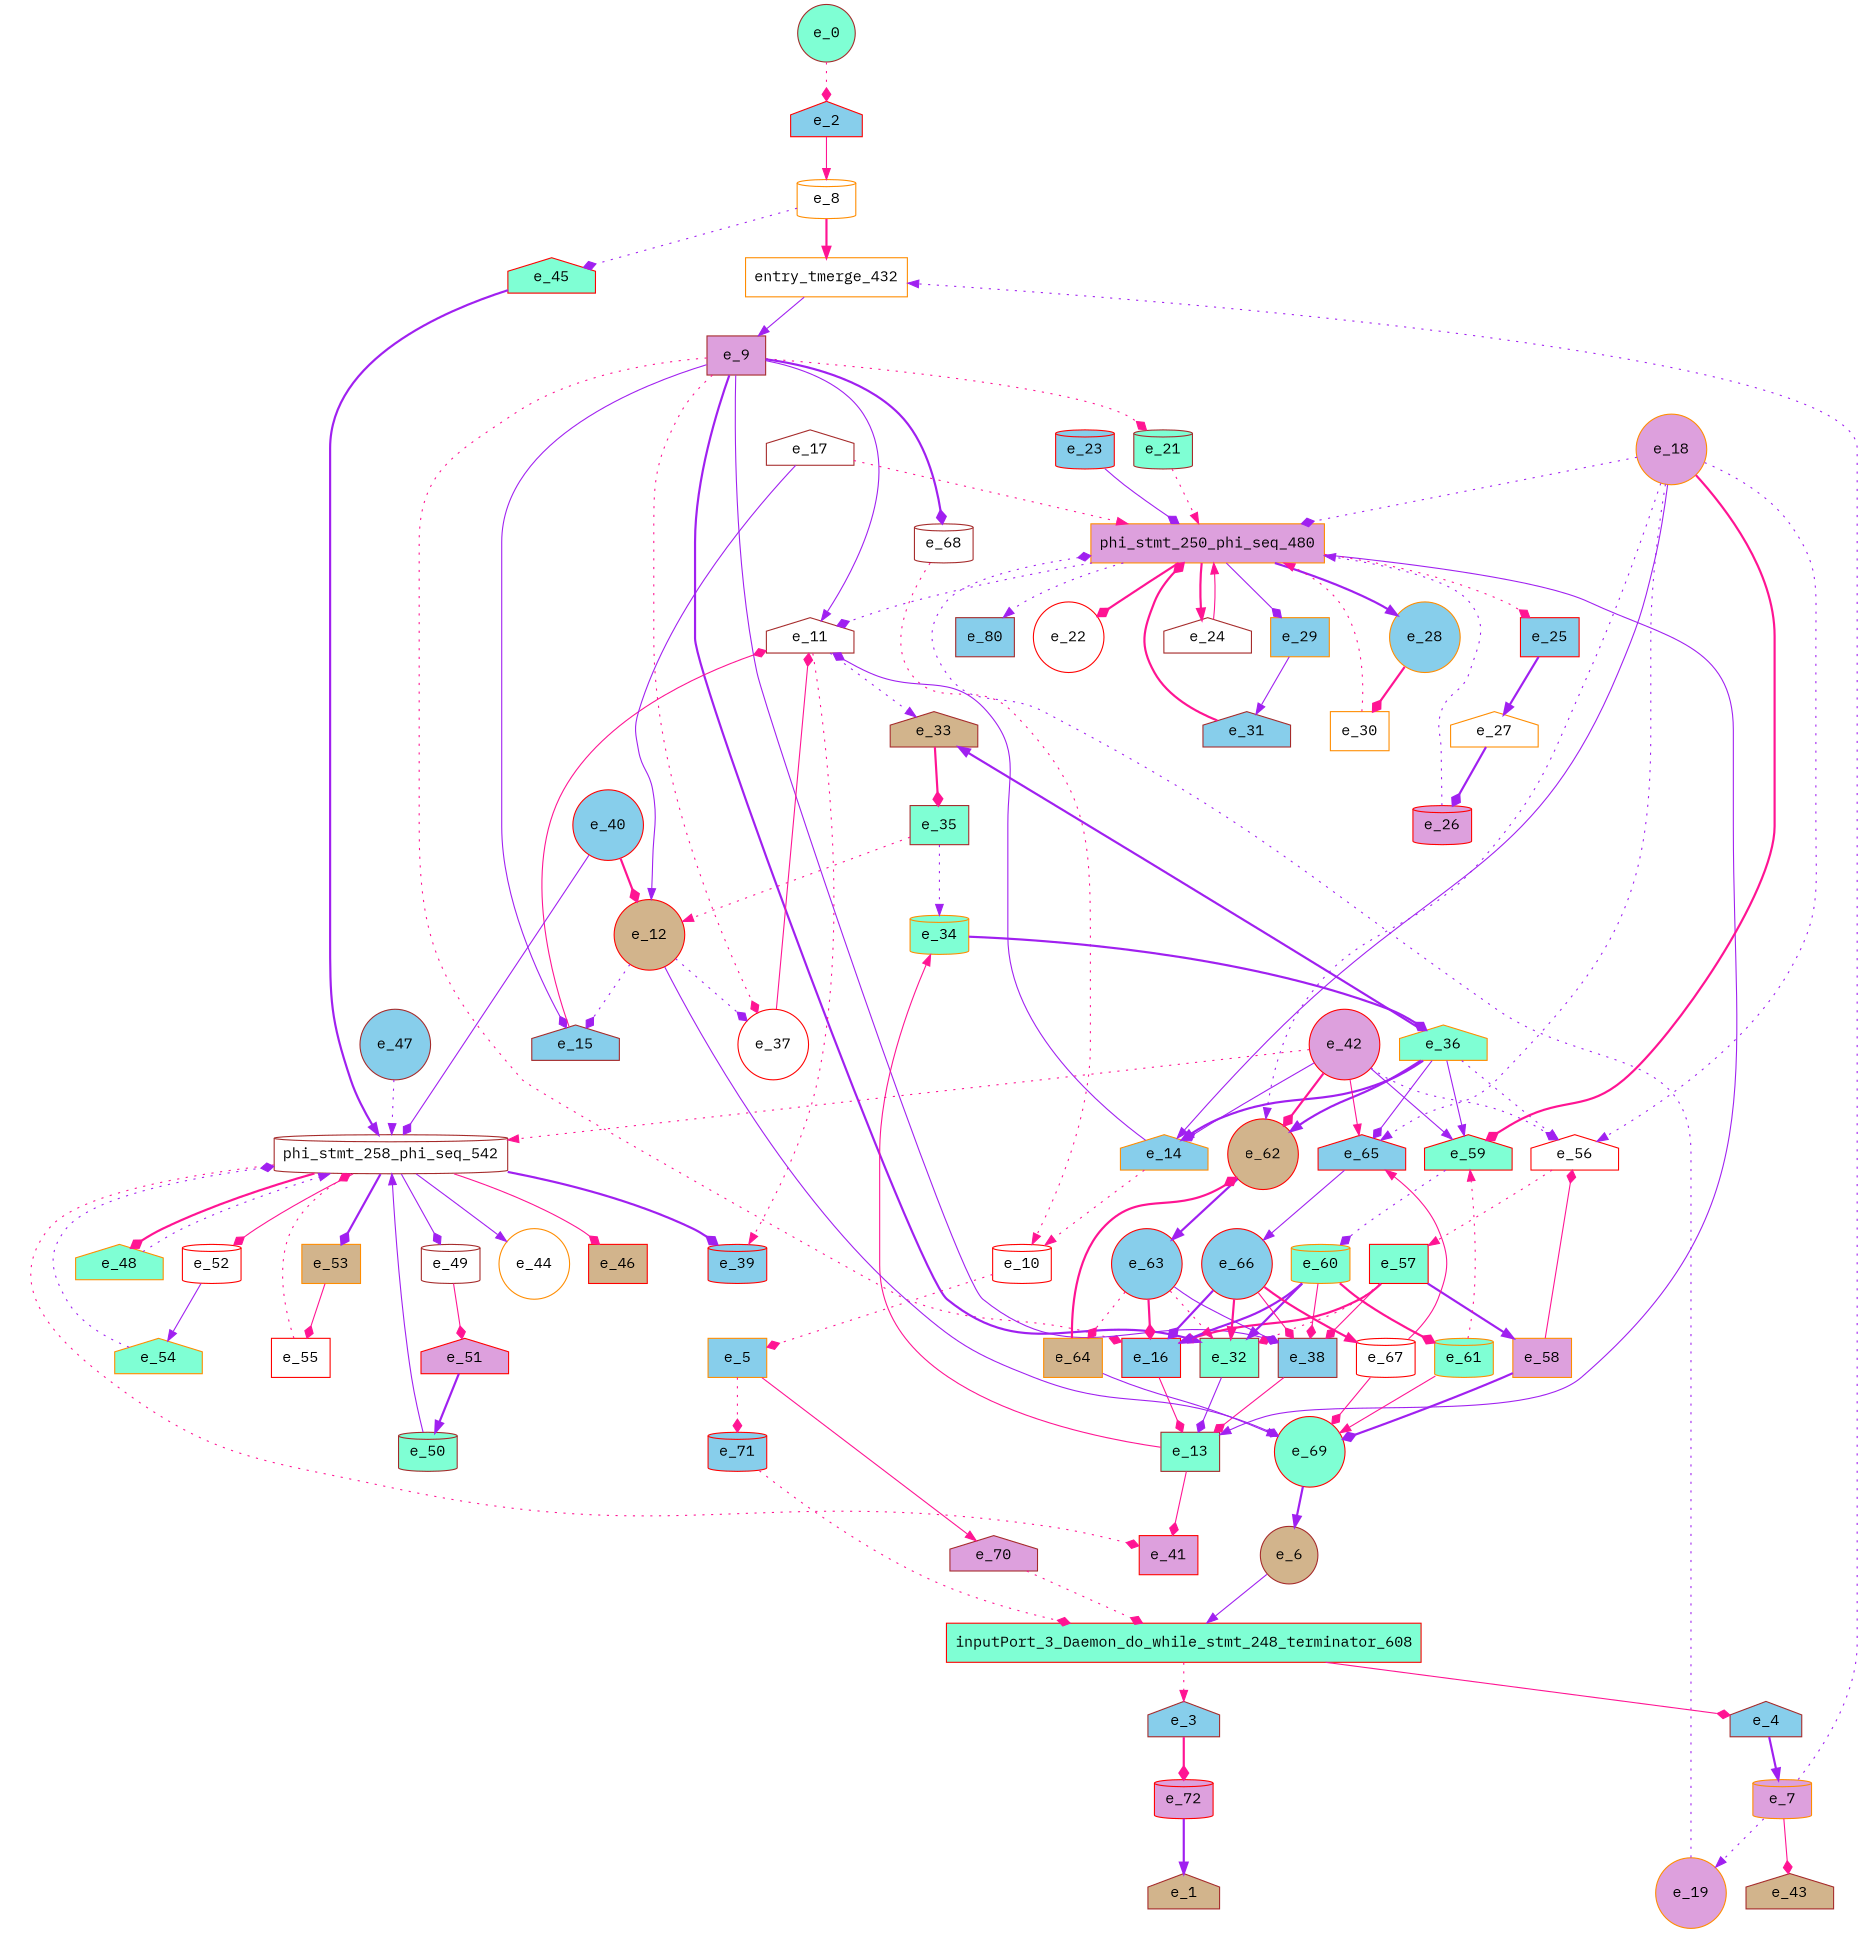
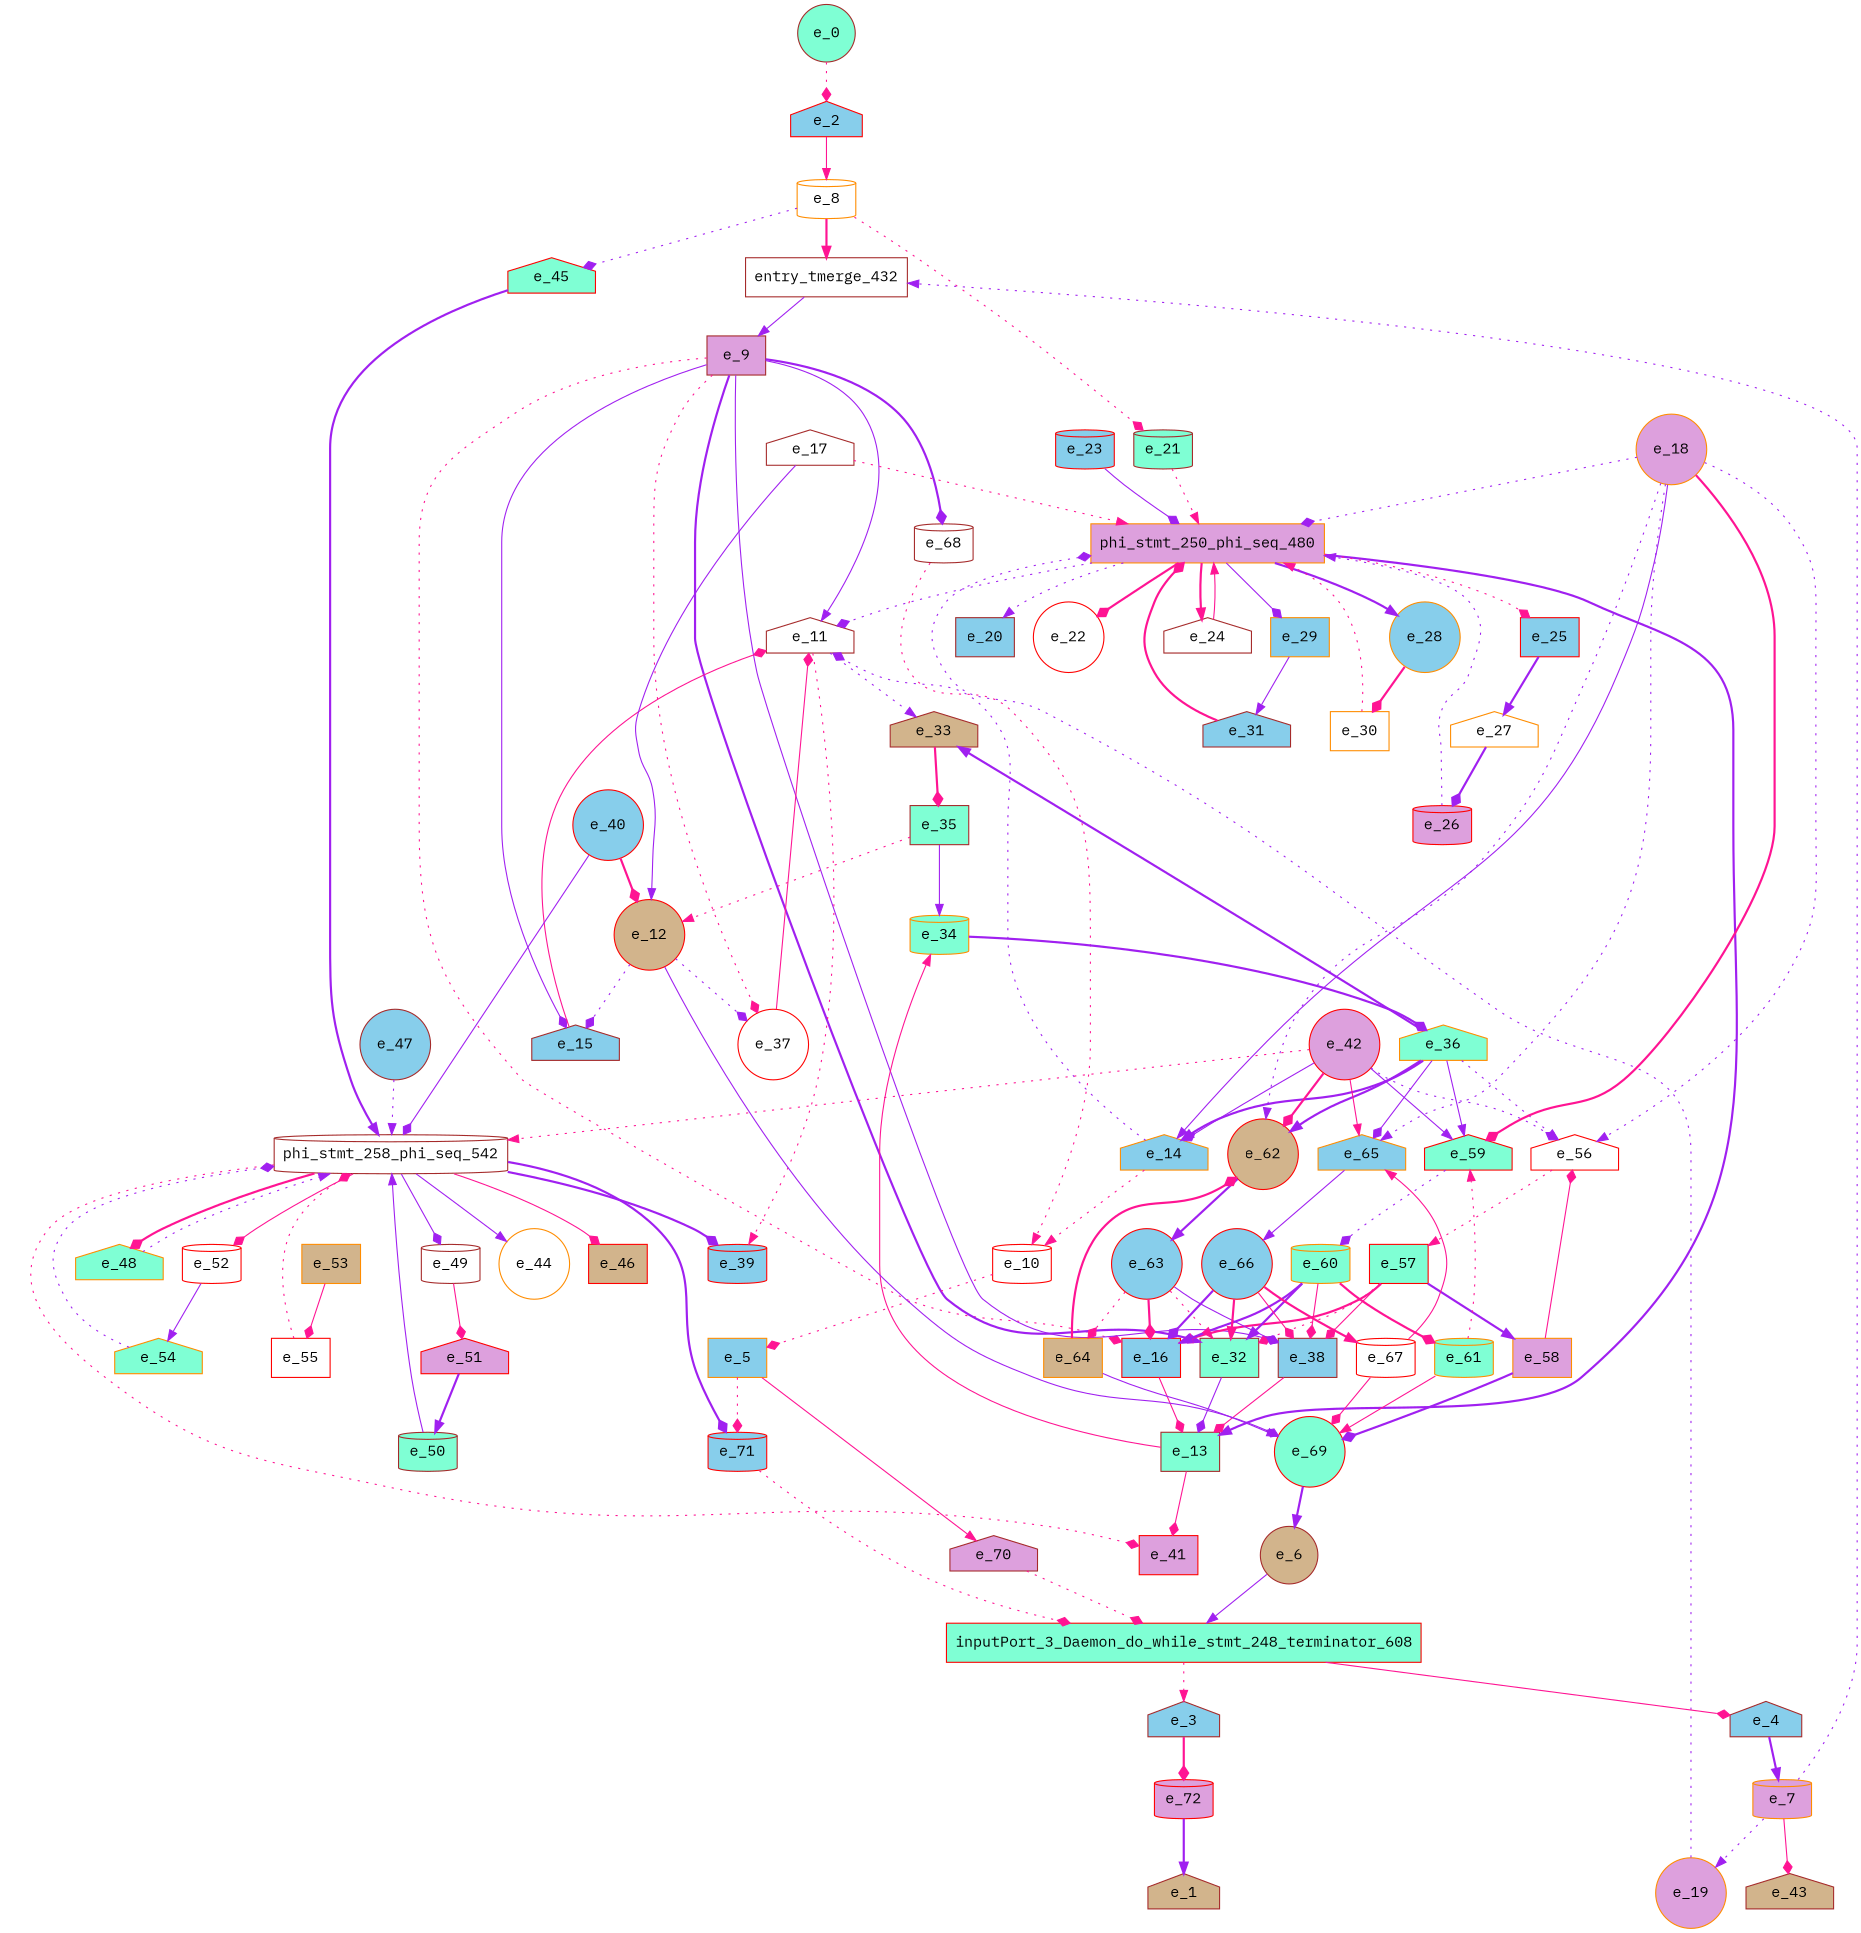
  digraph {
    fontname="IBM Plex Mono"
    node [color=red fillcolor=skyblue fontname="IBM Plex Mono" shape=house style=filled]
    edge [arrowhead=diamond color=purple fontname="IBM Plex Mono" style=solid]
    e_8 [color=darkorange fillcolor=white shape=cylinder]
    e_2
    e_0 [color=brown fillcolor=aquamarine shape=circle]
-   entry_tmerge_432 [color=darkorange fillcolor=white shape=box]
+   entry_tmerge_432 [color=brown fillcolor=white shape=box]
    e_21 [color=brown fillcolor=aquamarine shape=cylinder]
    e_45 [fillcolor=aquamarine]
    e_3 [color=brown]
    e_72 [fillcolor=plum shape=cylinder]
    e_1 [color=brown fillcolor=tan]
    e_4 [color=brown]
    e_7 [color=darkorange fillcolor=plum shape=cylinder]
    e_19 [color=darkorange fillcolor=plum shape=circle]
    e_43 [color=brown fillcolor=tan]
    e_5 [color=darkorange shape=box]
    e_70 [color=brown fillcolor=plum]
    e_71 [shape=cylinder]
    inputPort_3_Daemon_do_while_stmt_248_terminator_608 [fillcolor=aquamarine shape=box]
    e_6 [color=brown fillcolor=tan shape=circle]
    phi_stmt_250_phi_seq_480 [color=darkorange fillcolor=plum shape=box]
    e_9 [color=brown fillcolor=plum shape=box]
    phi_stmt_258_phi_seq_542 [color=brown fillcolor=white shape=cylinder]
    e_11 [color=brown fillcolor=white]
    e_15 [color=brown]
    e_16 [shape=box]
    e_32 [color=brown fillcolor=aquamarine shape=box]
    e_37 [fillcolor=white shape=circle]
    e_38 [color=brown shape=box]
    e_68 [color=brown fillcolor=white shape=cylinder]
    e_33 [color=brown fillcolor=tan]
    e_39 [shape=cylinder]
    e_13 [color=brown fillcolor=aquamarine shape=box]
    e_10 [fillcolor=white shape=cylinder]
    e_35 [color=brown fillcolor=aquamarine shape=box]
    e_12 [fillcolor=tan shape=circle]
    e_69 [fillcolor=aquamarine shape=circle]
    e_34 [color=darkorange fillcolor=aquamarine shape=cylinder]
    e_41 [fillcolor=plum shape=box]
    e_36 [color=darkorange fillcolor=aquamarine]
    e_14 [color=darkorange]
    e_17 [color=brown fillcolor=white]
-   e_20 [color=brown shape=box label=e_80]
+   e_20 [color=brown shape=box]
    e_22 [fillcolor=white shape=circle]
    e_24 [color=brown fillcolor=white]
    e_25 [shape=box]
    e_28 [color=darkorange shape=circle]
    e_29 [color=darkorange shape=box]
    e_18 [color=darkorange fillcolor=plum shape=circle]
    e_56 [fillcolor=white]
    e_59 [fillcolor=aquamarine]
    e_62 [fillcolor=tan shape=circle]
-   e_65
+   e_65 [color=darkorange]
    e_57 [fillcolor=aquamarine shape=box]
    e_60 [color=darkorange fillcolor=aquamarine shape=cylinder]
    e_63 [shape=circle]
    e_66 [shape=circle]
    e_23 [shape=cylinder]
    e_27 [color=darkorange fillcolor=white]
    e_26 [fillcolor=plum shape=cylinder]
    e_30 [color=darkorange fillcolor=white shape=box]
    e_31 [color=brown]
    e_40 [shape=circle]
    e_44 [color=darkorange fillcolor=white shape=circle]
    e_46 [fillcolor=tan shape=box]
    e_48 [color=darkorange fillcolor=aquamarine]
    e_49 [color=brown fillcolor=white shape=cylinder]
    e_52 [fillcolor=white shape=cylinder]
    e_53 [color=darkorange fillcolor=tan shape=box]
    e_42 [fillcolor=plum shape=circle]
    e_47 [color=brown shape=circle]
    e_51 [fillcolor=plum]
    e_50 [color=brown fillcolor=aquamarine shape=cylinder]
    e_54 [color=darkorange fillcolor=aquamarine]
    e_55 [fillcolor=white shape=box]
    e_58 [color=darkorange fillcolor=plum shape=box]
    e_61 [color=darkorange fillcolor=aquamarine shape=cylinder]
    e_64 [color=darkorange fillcolor=tan shape=box]
    e_67 [fillcolor=white shape=cylinder]
    e_8 -> entry_tmerge_432 [arrowhead=normal color=deeppink style=bold]
-   e_9 -> e_21 [color=deeppink style=dotted]
+   e_8 -> e_21 [color=deeppink style=dotted]
    e_8 -> e_45 [style=dotted]
    e_2 -> e_8 [arrowhead=normal color=deeppink]
    e_0 -> e_2 [color=deeppink style=dotted]
    entry_tmerge_432 -> e_9 [arrowhead=normal]
    e_21 -> phi_stmt_250_phi_seq_480 [arrowhead=normal color=deeppink style=dotted]
    e_45 -> phi_stmt_258_phi_seq_542 [arrowhead=normal style=bold]
    e_3 -> e_72 [color=deeppink style=bold]
    e_72 -> e_1 [arrowhead=normal style=bold]
    e_4 -> e_7 [arrowhead=normal style=bold]
    e_7 -> entry_tmerge_432 [arrowhead=normal style=dotted]
    e_7 -> e_19 [arrowhead=normal style=dotted]
    e_7 -> e_43 [color=deeppink]
    e_19 -> phi_stmt_250_phi_seq_480 [style=dotted]
    e_5 -> e_70 [arrowhead=normal color=deeppink]
    e_5 -> e_71 [color=deeppink style=dotted]
    e_70 -> inputPort_3_Daemon_do_while_stmt_248_terminator_608 [color=deeppink style=dotted]
    e_71 -> inputPort_3_Daemon_do_while_stmt_248_terminator_608 [color=deeppink style=dotted]
    inputPort_3_Daemon_do_while_stmt_248_terminator_608 -> e_3 [arrowhead=normal color=deeppink style=dotted]
    inputPort_3_Daemon_do_while_stmt_248_terminator_608 -> e_4 [color=deeppink]
    e_6 -> inputPort_3_Daemon_do_while_stmt_248_terminator_608 [arrowhead=normal]
    phi_stmt_250_phi_seq_480 -> e_11 [style=dotted]
-   phi_stmt_250_phi_seq_480 -> e_13 [arrowhead=normal]
+   phi_stmt_250_phi_seq_480 -> e_13 [arrowhead=normal style=bold]
    phi_stmt_250_phi_seq_480 -> e_20 [arrowhead=normal style=dotted]
    phi_stmt_250_phi_seq_480 -> e_22 [color=deeppink style=bold]
    phi_stmt_250_phi_seq_480 -> e_24 [arrowhead=normal color=deeppink style=bold]
    phi_stmt_250_phi_seq_480 -> e_25 [color=deeppink style=dotted]
    phi_stmt_250_phi_seq_480 -> e_28 [arrowhead=normal style=bold]
    phi_stmt_250_phi_seq_480 -> e_29
    e_9 -> e_11 [arrowhead=normal]
    e_9 -> e_15
    e_9 -> e_16 [color=deeppink style=dotted]
    e_9 -> e_32 [arrowhead=normal style=bold]
    e_9 -> e_37 [color=deeppink style=dotted]
    e_9 -> e_38
    e_9 -> e_68 [style=bold]
    phi_stmt_258_phi_seq_542 -> e_39 [style=bold]
    phi_stmt_258_phi_seq_542 -> e_41 [color=deeppink style=dotted]
    phi_stmt_258_phi_seq_542 -> e_44 [arrowhead=normal]
    phi_stmt_258_phi_seq_542 -> e_46 [color=deeppink]
    phi_stmt_258_phi_seq_542 -> e_48 [color=deeppink style=bold]
    phi_stmt_258_phi_seq_542 -> e_49
    phi_stmt_258_phi_seq_542 -> e_52 [color=deeppink]
-   phi_stmt_258_phi_seq_542 -> e_53 [style=bold]
+   phi_stmt_258_phi_seq_542 -> e_71 [style=bold]
    e_11 -> e_33 [arrowhead=normal style=dotted]
    e_11 -> e_39 [arrowhead=normal color=deeppink style=dotted]
    e_15 -> e_11 [color=deeppink]
    e_16 -> e_13 [color=deeppink]
    e_32 -> e_13
    e_37 -> e_11 [color=deeppink]
    e_38 -> e_13 [color=deeppink]
    e_68 -> e_10 [arrowhead=normal color=deeppink style=dotted]
    e_33 -> e_35 [color=deeppink style=bold]
    e_13 -> e_34 [arrowhead=normal color=deeppink]
    e_13 -> e_41 [color=deeppink]
    e_10 -> e_5 [color=deeppink style=dotted]
    e_35 -> e_12 [arrowhead=normal color=deeppink style=dotted]
-   e_35 -> e_34 [arrowhead=normal style=dotted]
+   e_35 -> e_34 [arrowhead=normal]
    e_12 -> e_15 [style=dotted]
    e_12 -> e_37 [style=dotted]
    e_12 -> e_69
    e_69 -> e_6 [arrowhead=normal style=bold]
    e_34 -> e_36 [style=bold]
    e_36 -> e_33 [arrowhead=normal style=bold]
    e_36 -> e_14 [arrowhead=normal style=bold]
    e_36 -> e_56 [arrowhead=normal style=dotted]
    e_36 -> e_59 [arrowhead=normal]
    e_36 -> e_62 [arrowhead=normal style=bold]
    e_36 -> e_65
-   e_14 -> e_11
+   e_14 -> e_11 [style=dotted]
    e_14 -> e_10 [arrowhead=normal color=deeppink style=dotted]
    e_17 -> phi_stmt_250_phi_seq_480 [arrowhead=normal color=deeppink style=dotted]
    e_17 -> e_12 [arrowhead=normal]
    e_24 -> phi_stmt_250_phi_seq_480 [arrowhead=normal color=deeppink]
    e_25 -> e_27 [arrowhead=normal style=bold]
    e_28 -> e_30 [color=deeppink style=bold]
    e_29 -> e_31 [arrowhead=normal]
    e_18 -> phi_stmt_250_phi_seq_480 [style=dotted]
    e_18 -> e_14 [arrowhead=normal]
    e_18 -> e_56 [arrowhead=normal style=dotted]
    e_18 -> e_59 [color=deeppink style=bold]
    e_18 -> e_62 [arrowhead=normal style=dotted]
    e_18 -> e_65 [arrowhead=normal style=dotted]
    e_56 -> e_57 [arrowhead=normal color=deeppink style=dotted]
    e_59 -> e_60 [style=dotted]
    e_62 -> e_63 [arrowhead=normal style=bold]
    e_65 -> e_66 [arrowhead=normal]
    e_57 -> e_16 [arrowhead=normal color=deeppink style=bold]
    e_57 -> e_32 [color=deeppink style=dotted]
    e_57 -> e_38 [color=deeppink]
    e_57 -> e_58 [arrowhead=normal style=bold]
    e_60 -> e_16 [arrowhead=normal style=bold]
    e_60 -> e_32 [arrowhead=normal style=bold]
    e_60 -> e_38 [color=deeppink]
    e_60 -> e_61 [color=deeppink style=bold]
    e_63 -> e_16 [color=deeppink style=bold]
    e_63 -> e_32 [arrowhead=normal color=deeppink style=dotted]
    e_63 -> e_38
    e_63 -> e_64 [color=deeppink style=dotted]
    e_66 -> e_16 [style=bold]
    e_66 -> e_32 [arrowhead=normal color=deeppink style=bold]
    e_66 -> e_38 [color=deeppink]
    e_66 -> e_67 [arrowhead=normal color=deeppink style=bold]
    e_23 -> phi_stmt_250_phi_seq_480
    e_27 -> e_26 [style=bold]
    e_26 -> phi_stmt_250_phi_seq_480 [arrowhead=normal style=dotted]
    e_30 -> phi_stmt_250_phi_seq_480 [arrowhead=normal color=deeppink style=dotted]
    e_31 -> phi_stmt_250_phi_seq_480 [color=deeppink style=bold]
    e_40 -> phi_stmt_258_phi_seq_542
    e_40 -> e_12 [color=deeppink style=bold]
    e_48 -> phi_stmt_258_phi_seq_542 [arrowhead=normal style=dotted]
    e_49 -> e_51 [color=deeppink]
    e_52 -> e_54 [arrowhead=normal]
    e_53 -> e_55 [color=deeppink]
    e_42 -> phi_stmt_258_phi_seq_542 [arrowhead=normal color=deeppink style=dotted]
    e_42 -> e_14
    e_42 -> e_56 [style=dotted]
    e_42 -> e_59 [arrowhead=normal]
    e_42 -> e_62 [color=deeppink style=bold]
    e_42 -> e_65 [arrowhead=normal color=deeppink]
    e_47 -> phi_stmt_258_phi_seq_542 [arrowhead=normal style=dotted]
    e_51 -> e_50 [arrowhead=normal style=bold]
    e_50 -> phi_stmt_258_phi_seq_542 [arrowhead=normal]
    e_54 -> phi_stmt_258_phi_seq_542 [style=dotted]
    e_55 -> phi_stmt_258_phi_seq_542 [color=deeppink style=dotted]
    e_58 -> e_69 [style=bold]
    e_58 -> e_56 [color=deeppink]
    e_61 -> e_69 [arrowhead=normal color=deeppink]
    e_61 -> e_59 [arrowhead=normal color=deeppink style=dotted]
    e_64 -> e_69 [arrowhead=normal]
    e_64 -> e_62 [color=deeppink style=bold]
    e_67 -> e_69 [color=deeppink]
    e_67 -> e_65 [arrowhead=normal color=deeppink]
  }
